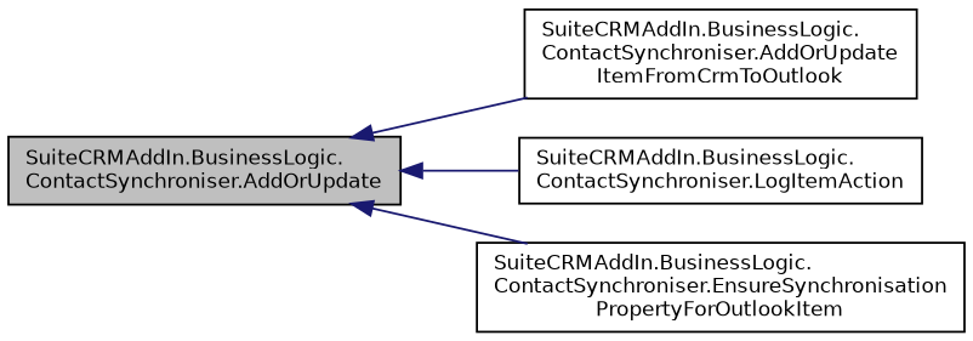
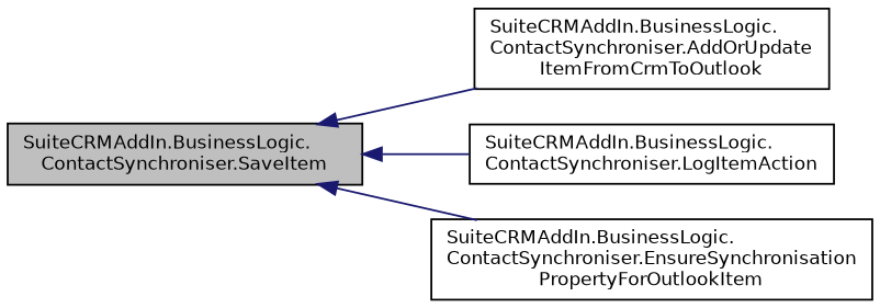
  digraph {
    rankdir=LR
    node [color=black fillcolor=white fontname=Helvetica fontsize=10 shape=record style=filled]
    edge [color=midnightblue dir=back fontname=Helvetica fontsize=10 labelfontname=Helvetica labelfontsize=10 style=solid]
-   n1 [fillcolor=grey75 fontcolor=black height=0.2 label="SuiteCRMAddIn.BusinessLogic.\lContactSynchroniser.AddOrUpdate" width=0.4]
+   n1 [fillcolor=grey75 fontcolor=black height=0.2 label="SuiteCRMAddIn.BusinessLogic.\lContactSynchroniser.SaveItem" width=0.4]
    n2 [height=0.2 label="SuiteCRMAddIn.BusinessLogic.\lContactSynchroniser.AddOrUpdate\lItemFromCrmToOutlook" width=0.4]
    n3 [height=0.2 label="SuiteCRMAddIn.BusinessLogic.\lContactSynchroniser.LogItemAction" width=0.4]
    n4 [height=0.2 label="SuiteCRMAddIn.BusinessLogic.\lContactSynchroniser.EnsureSynchronisation\lPropertyForOutlookItem" width=0.4]
    n1 -> n2
    n1 -> n3
    n1 -> n4
  }
